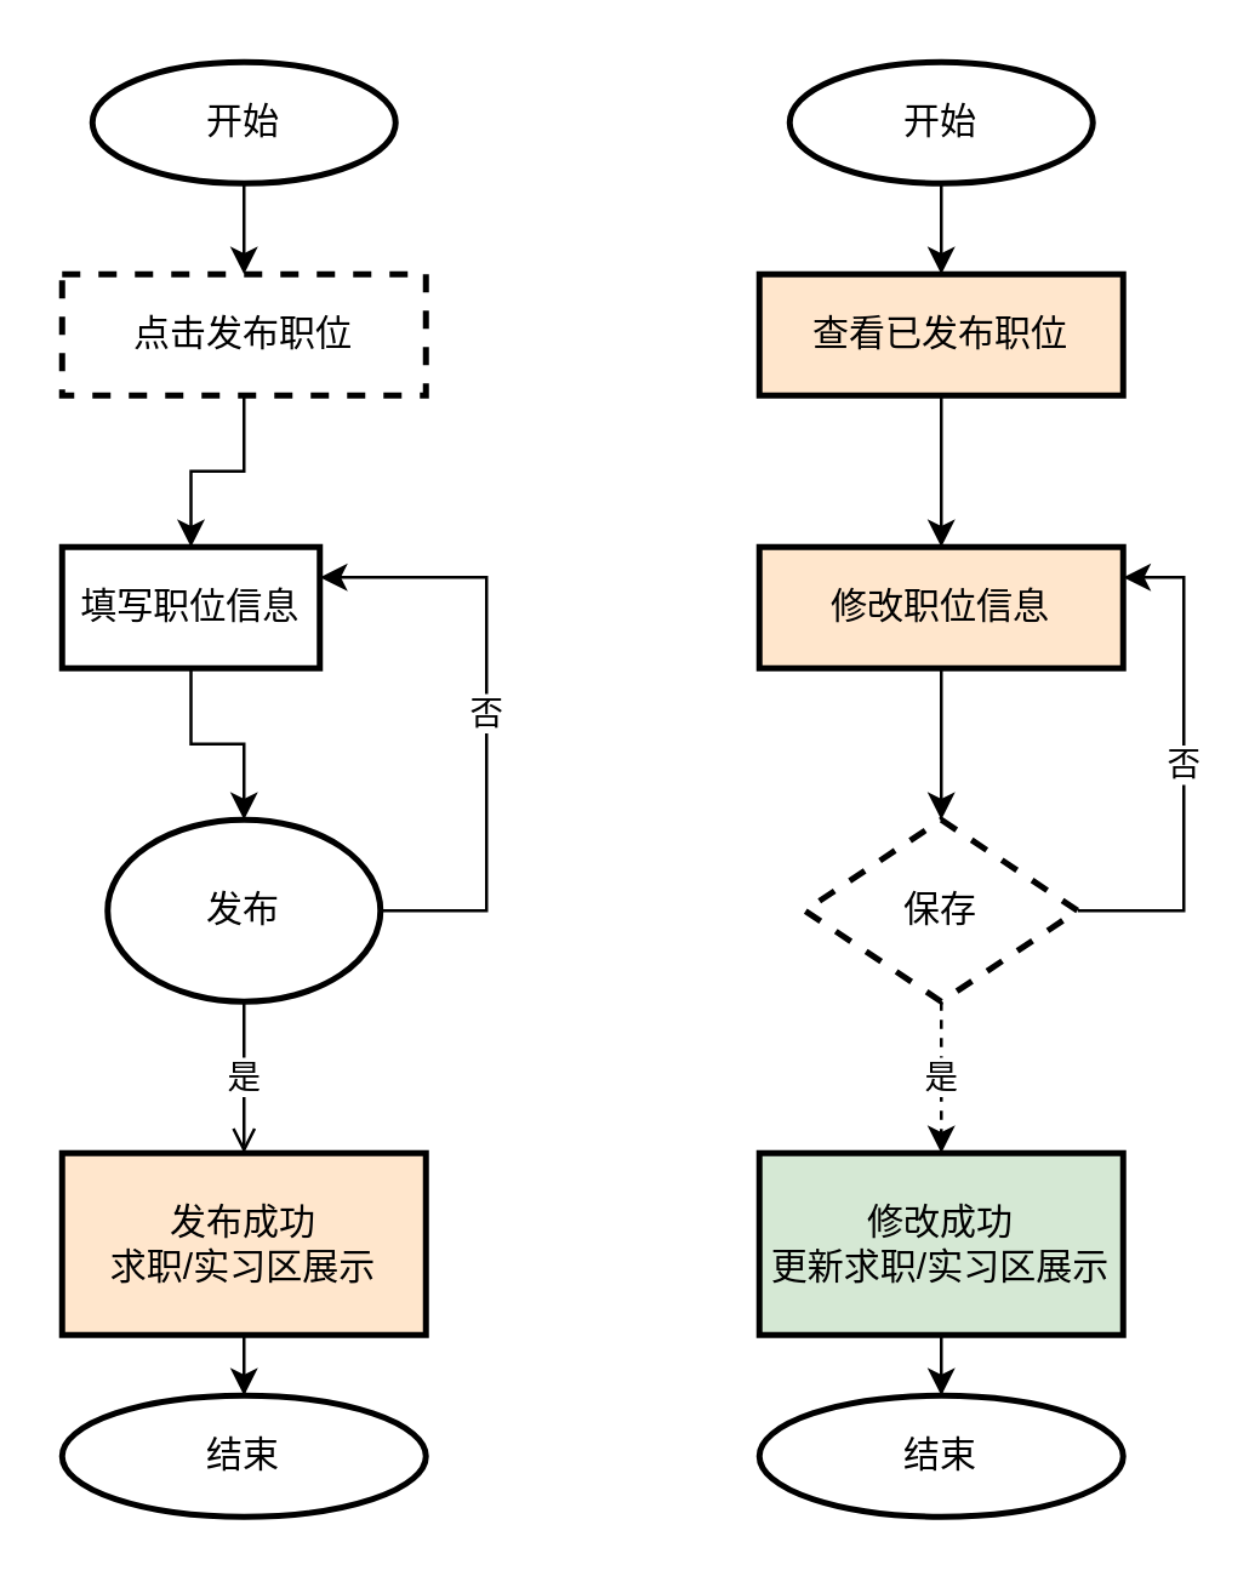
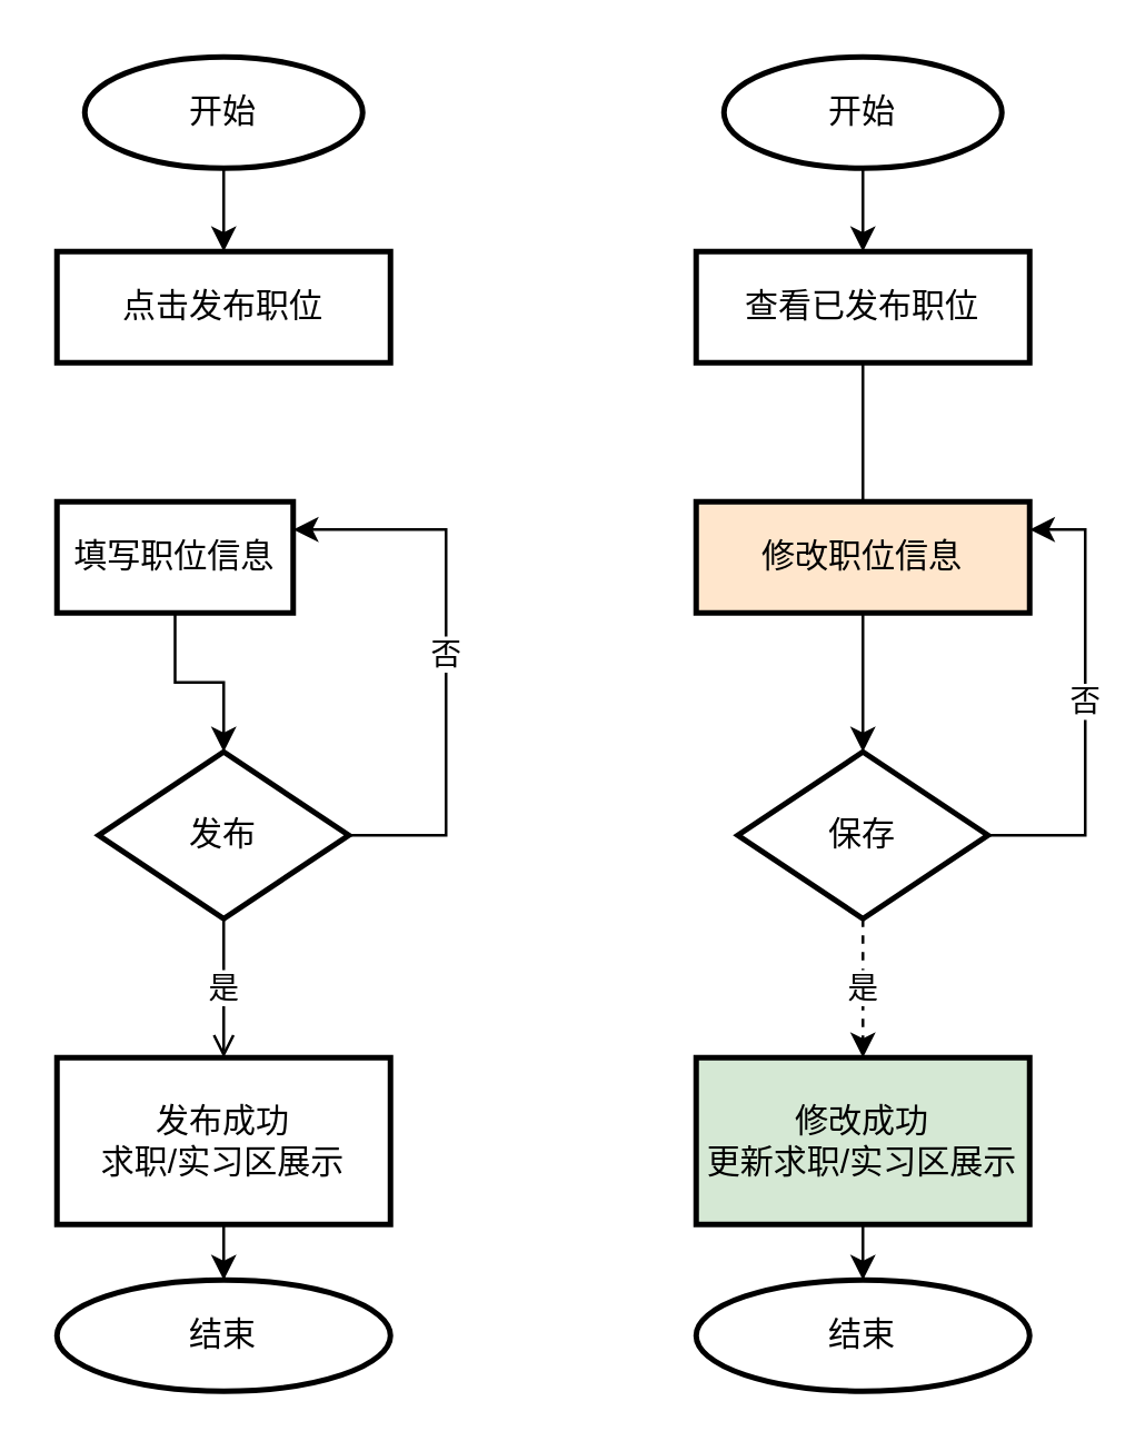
  <mxCell id="0" />
  <mxCell id="1" parent="0" />
  <mxCell id="2" value="" style="edgeStyle=orthogonalEdgeStyle;rounded=0;orthogonalLoop=1;jettySize=auto;html=1;" edge="1" parent="1" source="3" target="5"><mxGeometry relative="1" as="geometry" /></mxCell>
  <mxCell id="3" value="开始" style="strokeWidth=2;html=1;shape=mxgraph.flowchart.start_1;whiteSpace=wrap;" vertex="1" parent="1"><mxGeometry x="30" y="20" width="100" height="40" as="geometry" /></mxCell>
- <mxCell id="4" value="" style="edgeStyle=orthogonalEdgeStyle;rounded=0;orthogonalLoop=1;jettySize=auto;html=1;" edge="1" parent="1" source="5" target="7"><mxGeometry relative="1" as="geometry" /></mxCell>
- <mxCell id="5" value="点击发布职位" style="whiteSpace=wrap;html=1;strokeWidth=2;dashed=1;" vertex="1" parent="1"><mxGeometry x="20" y="90" width="120" height="40" as="geometry" /></mxCell>
+ <mxCell id="5" value="点击发布职位" style="whiteSpace=wrap;html=1;strokeWidth=2;" vertex="1" parent="1"><mxGeometry x="20" y="90" width="120" height="40" as="geometry" /></mxCell>
  <mxCell id="6" value="" style="edgeStyle=orthogonalEdgeStyle;rounded=0;orthogonalLoop=1;jettySize=auto;html=1;" edge="1" parent="1" source="7" target="10"><mxGeometry relative="1" as="geometry" /></mxCell>
  <mxCell id="7" value="填写职位信息" style="whiteSpace=wrap;html=1;strokeWidth=2;" vertex="1" parent="1"><mxGeometry x="20" y="180" width="85" height="40" as="geometry" /></mxCell>
  <mxCell id="8" value="否" style="edgeStyle=orthogonalEdgeStyle;rounded=0;orthogonalLoop=1;jettySize=auto;html=1;entryX=1;entryY=0.25;entryDx=0;entryDy=0;" edge="1" parent="1" source="10" target="7"><mxGeometry relative="1" as="geometry"><Array as="points"><mxPoint x="160" y="300" /><mxPoint x="160" y="190" /></Array></mxGeometry></mxCell>
  <mxCell id="9" value="是" style="edgeStyle=orthogonalEdgeStyle;rounded=0;orthogonalLoop=1;jettySize=auto;html=1;endArrow=open;" edge="1" parent="1" source="10" target="12"><mxGeometry relative="1" as="geometry" /></mxCell>
- <mxCell id="10" value="发布" style="ellipse;whiteSpace=wrap;html=1;strokeWidth=2;" vertex="1" parent="1"><mxGeometry x="35" y="270" width="90" height="60" as="geometry" /></mxCell>
+ <mxCell id="10" value="发布" style="rhombus;whiteSpace=wrap;html=1;strokeWidth=2;" vertex="1" parent="1"><mxGeometry x="35" y="270" width="90" height="60" as="geometry" /></mxCell>
  <mxCell id="11" value="" style="edgeStyle=orthogonalEdgeStyle;rounded=0;orthogonalLoop=1;jettySize=auto;html=1;" edge="1" parent="1" source="12" target="13"><mxGeometry relative="1" as="geometry" /></mxCell>
- <mxCell id="12" value="发布成功&lt;br&gt;求职/实习区展示" style="whiteSpace=wrap;html=1;strokeWidth=2;fillColor=#ffe6cc;" vertex="1" parent="1"><mxGeometry x="20" y="380" width="120" height="60" as="geometry" /></mxCell>
+ <mxCell id="12" value="发布成功&lt;br&gt;求职/实习区展示" style="whiteSpace=wrap;html=1;strokeWidth=2;" vertex="1" parent="1"><mxGeometry x="20" y="380" width="120" height="60" as="geometry" /></mxCell>
  <mxCell id="13" value="结束" style="ellipse;whiteSpace=wrap;html=1;strokeWidth=2;" vertex="1" parent="1"><mxGeometry x="20" y="460" width="120" height="40" as="geometry" /></mxCell>
  <mxCell id="14" value="" style="edgeStyle=orthogonalEdgeStyle;rounded=0;orthogonalLoop=1;jettySize=auto;html=1;" edge="1" parent="1" source="15" target="17"><mxGeometry relative="1" as="geometry" /></mxCell>
  <mxCell id="15" value="开始" style="strokeWidth=2;html=1;shape=mxgraph.flowchart.start_1;whiteSpace=wrap;" vertex="1" parent="1"><mxGeometry x="260" y="20" width="100" height="40" as="geometry" /></mxCell>
- <mxCell id="16" value="" style="edgeStyle=orthogonalEdgeStyle;rounded=0;orthogonalLoop=1;jettySize=auto;html=1;" edge="1" parent="1" source="17" target="19"><mxGeometry relative="1" as="geometry" /></mxCell>
- <mxCell id="17" value="查看已发布职位" style="whiteSpace=wrap;html=1;strokeWidth=2;fillColor=#ffe6cc;" vertex="1" parent="1"><mxGeometry x="250" y="90" width="120" height="40" as="geometry" /></mxCell>
+ <mxCell id="16" value="" style="edgeStyle=orthogonalEdgeStyle;rounded=0;orthogonalLoop=1;jettySize=auto;html=1;endArrow=none;" edge="1" parent="1" source="17" target="19"><mxGeometry relative="1" as="geometry" /></mxCell>
+ <mxCell id="17" value="查看已发布职位" style="whiteSpace=wrap;html=1;strokeWidth=2;" vertex="1" parent="1"><mxGeometry x="250" y="90" width="120" height="40" as="geometry" /></mxCell>
  <mxCell id="18" value="" style="edgeStyle=orthogonalEdgeStyle;rounded=0;orthogonalLoop=1;jettySize=auto;html=1;" edge="1" parent="1" source="19" target="22"><mxGeometry relative="1" as="geometry" /></mxCell>
  <mxCell id="19" value="修改职位信息" style="whiteSpace=wrap;html=1;strokeWidth=2;fillColor=#ffe6cc;" vertex="1" parent="1"><mxGeometry x="250" y="180" width="120" height="40" as="geometry" /></mxCell>
  <mxCell id="20" value="否" style="edgeStyle=orthogonalEdgeStyle;rounded=0;orthogonalLoop=1;jettySize=auto;html=1;entryX=1;entryY=0.25;entryDx=0;entryDy=0;" edge="1" parent="1" source="22" target="19"><mxGeometry relative="1" as="geometry"><Array as="points"><mxPoint x="390" y="300" /><mxPoint x="390" y="190" /></Array></mxGeometry></mxCell>
  <mxCell id="21" value="是" style="edgeStyle=orthogonalEdgeStyle;rounded=0;orthogonalLoop=1;jettySize=auto;html=1;dashed=1;" edge="1" parent="1" source="22" target="24"><mxGeometry relative="1" as="geometry" /></mxCell>
- <mxCell id="22" value="保存" style="rhombus;whiteSpace=wrap;html=1;strokeWidth=2;dashed=1;" vertex="1" parent="1"><mxGeometry x="265" y="270" width="90" height="60" as="geometry" /></mxCell>
+ <mxCell id="22" value="保存" style="rhombus;whiteSpace=wrap;html=1;strokeWidth=2;" vertex="1" parent="1"><mxGeometry x="265" y="270" width="90" height="60" as="geometry" /></mxCell>
  <mxCell id="23" value="" style="edgeStyle=orthogonalEdgeStyle;rounded=0;orthogonalLoop=1;jettySize=auto;html=1;" edge="1" parent="1" source="24" target="25"><mxGeometry relative="1" as="geometry" /></mxCell>
  <mxCell id="24" value="修改成功&lt;br&gt;更新求职/实习区展示" style="whiteSpace=wrap;html=1;strokeWidth=2;fillColor=#d5e8d4;" vertex="1" parent="1"><mxGeometry x="250" y="380" width="120" height="60" as="geometry" /></mxCell>
  <mxCell id="25" value="结束" style="ellipse;whiteSpace=wrap;html=1;strokeWidth=2;" vertex="1" parent="1"><mxGeometry x="250" y="460" width="120" height="40" as="geometry" /></mxCell>
